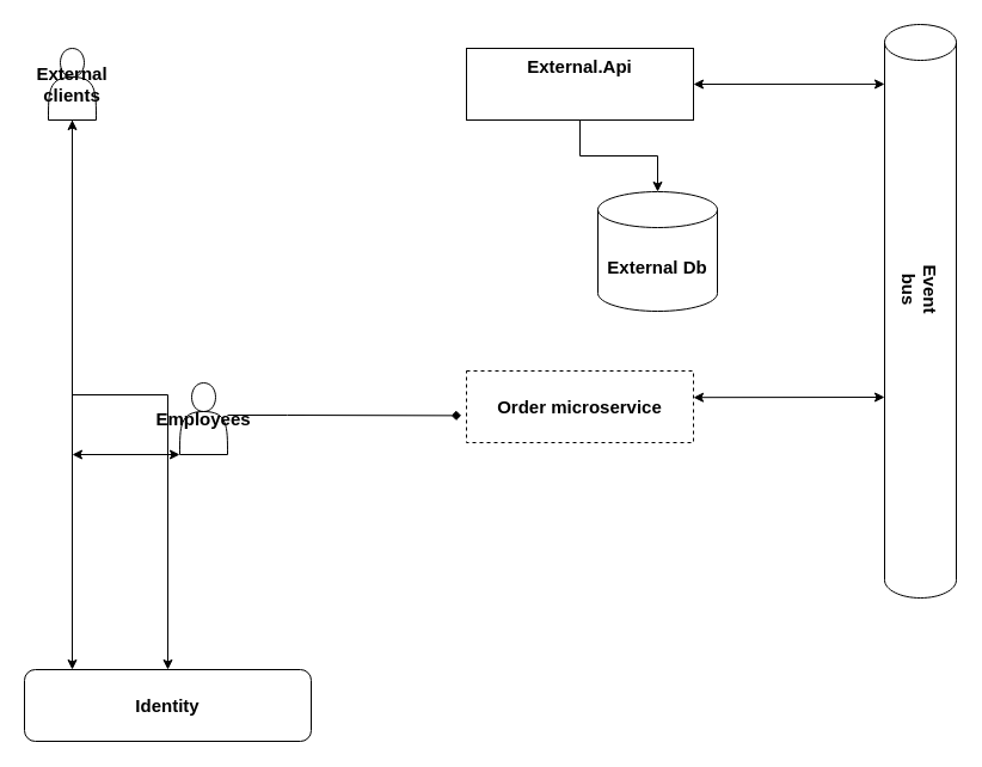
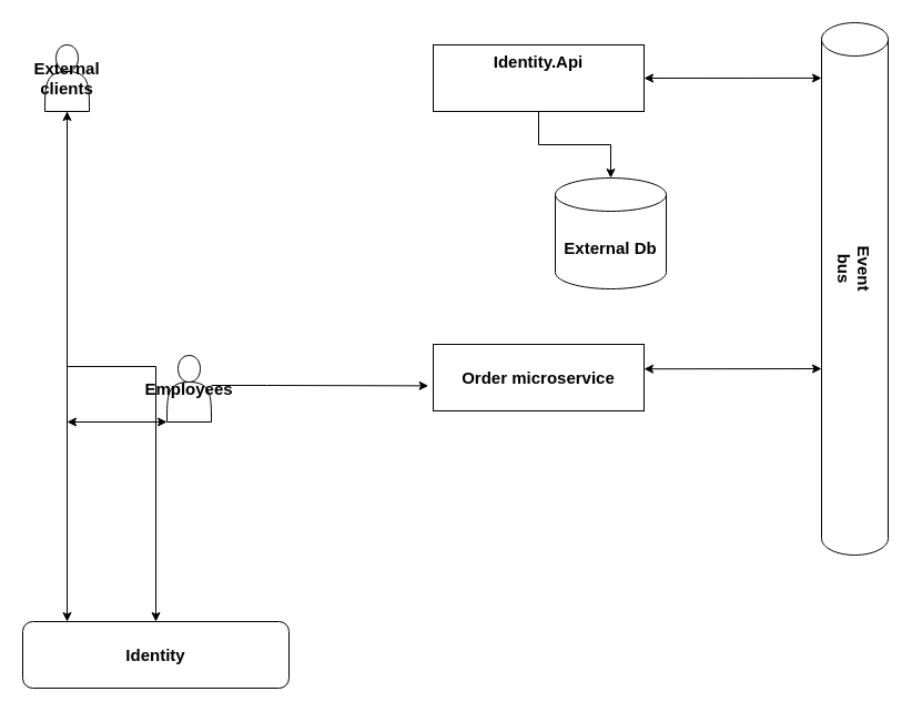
  <mxCell id="0" />
  <mxCell id="1" parent="0" />
  <mxCell id="2" style="edgeStyle=orthogonalEdgeStyle;rounded=0;orthogonalLoop=1;jettySize=auto;html=1;entryX=0.5;entryY=0;entryDx=0;entryDy=0;entryPerimeter=0;" parent="1" source="3" target="4" edge="1"><mxGeometry relative="1" as="geometry" /></mxCell>
- <mxCell id="3" value="External.Api" style="whiteSpace=wrap;html=1;verticalAlign=top;fontSize=15;fontStyle=1" parent="1" vertex="1"><mxGeometry x="390" y="40" width="190" height="60" as="geometry" /></mxCell>
+ <mxCell id="3" value="Identity.Api" style="whiteSpace=wrap;html=1;verticalAlign=top;fontSize=15;fontStyle=1" parent="1" vertex="1"><mxGeometry x="390" y="40" width="190" height="60" as="geometry" /></mxCell>
  <mxCell id="4" value="&lt;font style=&quot;font-size: 15px&quot;&gt;&lt;b style=&quot;font-size: 15px&quot;&gt;External Db&lt;/b&gt;&lt;/font&gt;" style="shape=cylinder3;whiteSpace=wrap;html=1;boundedLbl=1;backgroundOutline=1;size=15;fontSize=15;" parent="1" vertex="1"><mxGeometry x="500" y="160" width="100" height="100" as="geometry" /></mxCell>
  <mxCell id="5" value="" style="shape=cylinder3;whiteSpace=wrap;html=1;boundedLbl=1;backgroundOutline=1;size=15;" parent="1" vertex="1"><mxGeometry x="740" y="20" width="60" height="480" as="geometry" /></mxCell>
  <mxCell id="6" style="edgeStyle=orthogonalEdgeStyle;rounded=0;orthogonalLoop=1;jettySize=auto;html=1;" edge="1" parent="1" source="7" target="9"><mxGeometry relative="1" as="geometry" /></mxCell>
  <mxCell id="7" value="External clients" style="shape=actor;whiteSpace=wrap;html=1;fontSize=15;fontStyle=1" parent="1" vertex="1"><mxGeometry x="40" y="40" width="40" height="60" as="geometry" /></mxCell>
  <mxCell id="8" value="Event bus" style="text;html=1;strokeColor=none;fillColor=none;align=center;verticalAlign=middle;whiteSpace=wrap;rounded=0;fontSize=15;rotation=90;fontStyle=1" parent="1" vertex="1"><mxGeometry x="740" y="227" width="60" height="30" as="geometry" /></mxCell>
  <mxCell id="9" value="Identity" style="rounded=1;whiteSpace=wrap;html=1;fontSize=15;fontStyle=1" parent="1" vertex="1"><mxGeometry x="20" y="560" width="240" height="60" as="geometry" /></mxCell>
  <mxCell id="10" value="" style="endArrow=classic;startArrow=classic;html=1;rounded=0;fontSize=15;exitX=1;exitY=0.5;exitDx=0;exitDy=0;entryX=0;entryY=0.104;entryDx=0;entryDy=0;entryPerimeter=0;" parent="1" source="3" target="5" edge="1"><mxGeometry width="50" height="50" relative="1" as="geometry"><mxPoint x="670" y="340" as="sourcePoint" /><mxPoint x="730" y="70" as="targetPoint" /></mxGeometry></mxCell>
  <mxCell id="11" value="" style="endArrow=classic;startArrow=classic;html=1;rounded=0;fontSize=15;entryX=0.5;entryY=1;entryDx=0;entryDy=0;" parent="1" target="7" edge="1"><mxGeometry width="50" height="50" relative="1" as="geometry"><mxPoint x="60" y="560" as="sourcePoint" /><mxPoint x="720" y="290" as="targetPoint" /></mxGeometry></mxCell>
- <mxCell id="12" value="Order microservice" style="rounded=0;whiteSpace=wrap;html=1;fontSize=15;fontStyle=1;dashed=1;" parent="1" vertex="1"><mxGeometry x="390" y="310" width="190" height="60" as="geometry" /></mxCell>
+ <mxCell id="12" value="Order microservice" style="rounded=0;whiteSpace=wrap;html=1;fontSize=15;fontStyle=1" parent="1" vertex="1"><mxGeometry x="390" y="310" width="190" height="60" as="geometry" /></mxCell>
  <mxCell id="13" value="" style="endArrow=classic;startArrow=classic;html=1;rounded=0;fontSize=15;exitX=1;exitY=0.37;exitDx=0;exitDy=0;exitPerimeter=0;entryX=0;entryY=0.65;entryDx=0;entryDy=0;entryPerimeter=0;" parent="1" source="12" target="5" edge="1"><mxGeometry width="50" height="50" relative="1" as="geometry"><mxPoint x="420" y="390" as="sourcePoint" /><mxPoint x="730" y="332" as="targetPoint" /></mxGeometry></mxCell>
- <mxCell id="14" style="edgeStyle=orthogonalEdgeStyle;rounded=0;orthogonalLoop=1;jettySize=auto;html=1;entryX=-0.023;entryY=0.623;entryDx=0;entryDy=0;entryPerimeter=0;endArrow=diamond;" edge="1" parent="1" source="15" target="12"><mxGeometry relative="1" as="geometry"><Array as="points"><mxPoint x="240" y="347" /><mxPoint x="240" y="347" /></Array></mxGeometry></mxCell>
+ <mxCell id="14" style="edgeStyle=orthogonalEdgeStyle;rounded=0;orthogonalLoop=1;jettySize=auto;html=1;entryX=-0.023;entryY=0.623;entryDx=0;entryDy=0;entryPerimeter=0;" edge="1" parent="1" source="15" target="12"><mxGeometry relative="1" as="geometry"><Array as="points"><mxPoint x="240" y="347" /><mxPoint x="240" y="347" /></Array></mxGeometry></mxCell>
  <mxCell id="15" value="Employees" style="shape=actor;whiteSpace=wrap;html=1;fontSize=15;fontStyle=1" parent="1" vertex="1"><mxGeometry x="150" y="320" width="40" height="60" as="geometry" /></mxCell>
  <mxCell id="16" value="" style="endArrow=classic;startArrow=classic;html=1;rounded=0;" edge="1" parent="1"><mxGeometry width="50" height="50" relative="1" as="geometry"><mxPoint x="60" y="380" as="sourcePoint" /><mxPoint x="150" y="380" as="targetPoint" /></mxGeometry></mxCell>
